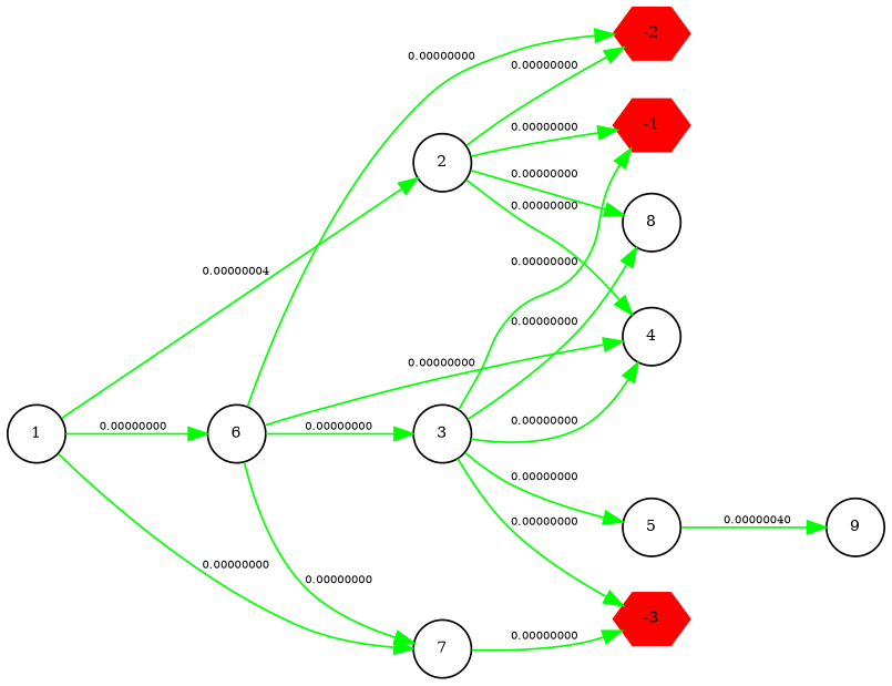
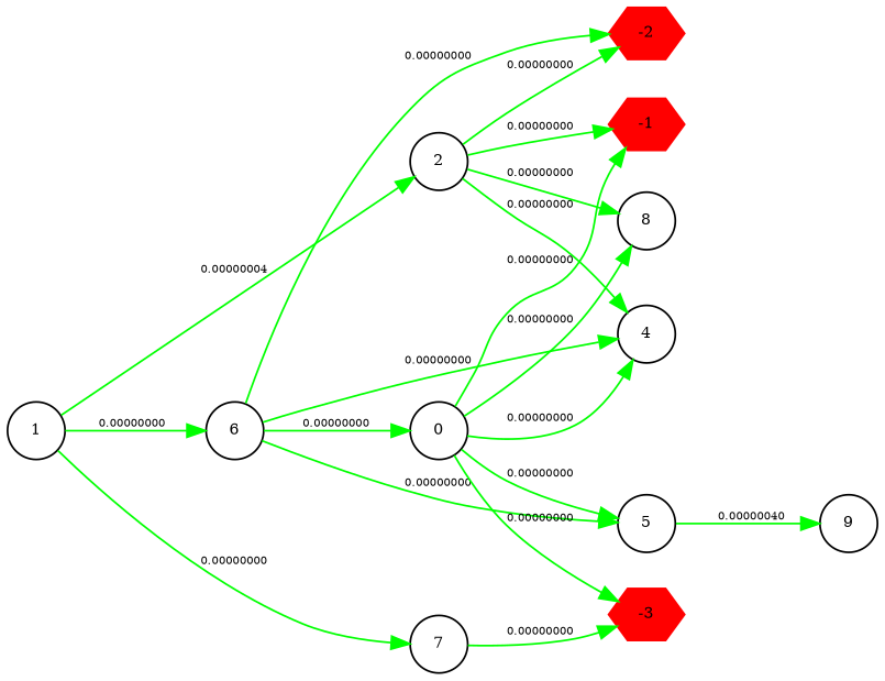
  digraph {
    rankdir=LR
    node [fontsize=8 shape=circle]
    edge [color=green fontsize=6]
    1 [height=0.2 width=0.2]
    2 [height=0.2 width=0.2]
    6 [height=0.2 width=0.2]
    7 [height=0.2 width=0.2]
    4 [height=0.2 width=0.2]
    8 [height=0.2 width=0.2]
    -2 [color=red height=0.1 shape=hexagon style=filled width=0.1]
    -1 [color=red height=0.1 shape=hexagon style=filled width=0.1]
-   3 [height=0.2 width=0.2]
+   3 [height=0.2 width=0.2 label=0]
    5 [height=0.2 width=0.2]
    -3 [color=red height=0.1 shape=hexagon style=filled width=0.1]
    9 [height=0.2 width=0.2]
    1 -> 2 [label=0.00000004]
    1 -> 6 [label=0.00000000]
    1 -> 7 [label=0.00000000]
    2 -> 4 [label=0.00000000]
    2 -> 8 [label=0.00000000]
    2 -> -2 [label=0.00000000]
    2 -> -1 [label=0.00000000]
    6 -> 4 [label=0.00000000]
    6 -> -2 [label=0.00000000]
    6 -> 3 [label=0.00000000]
-   6 -> 7 [label=0.00000000]
+   6 -> 5 [label=0.00000000]
    7 -> -3 [label=0.00000000]
    3 -> 4 [label=0.00000000]
    3 -> 8 [label=0.00000000]
    3 -> -1 [label=0.00000000]
    3 -> 5 [label=0.00000000]
    3 -> -3 [label=0.00000000]
    5 -> 9 [label=0.00000040]
  }
